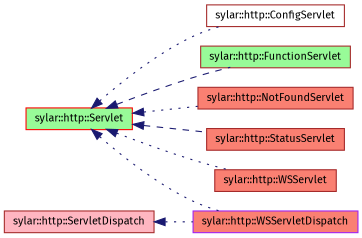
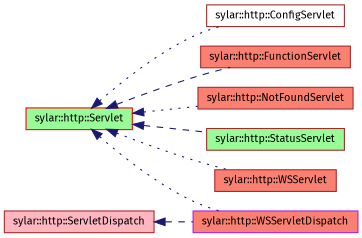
  digraph {
    fontname="Fira Sans"
    rankdir=LR
    node [color=brown fillcolor=salmon fontname="Fira Sans" fontsize=10 shape=record style=filled]
    edge [color=midnightblue dir=back fontname="Fira Sans" fontsize=10 labelfontname=Helvetica labelfontsize=10 style=dotted]
    n1 [color=red fillcolor=palegreen height=0.2 label="sylar::http::Servlet" width=0.4]
    n2 [fillcolor=white height=0.2 label="sylar::http::ConfigServlet" width=0.4]
-   n3 [fillcolor=palegreen height=0.2 label="sylar::http::FunctionServlet" width=0.4]
+   n3 [height=0.2 label="sylar::http::FunctionServlet" width=0.4]
    n4 [height=0.2 label="sylar::http::NotFoundServlet" width=0.4]
-   n5 [height=0.2 label="sylar::http::StatusServlet" width=0.4]
+   n5 [fillcolor=palegreen height=0.2 label="sylar::http::StatusServlet" width=0.4]
    n6 [height=0.2 label="sylar::http::WSServlet" width=0.4]
    n7 [color=purple height=0.2 label="sylar::http::WSServletDispatch" width=0.4]
    n8 [fillcolor=lightpink height=0.2 label="sylar::http::ServletDispatch" width=0.4]
    n1 -> n2
    n1 -> n3 [style=dashed]
    n1 -> n4
    n1 -> n5 [style=dashed]
    n1 -> n6
    n1 -> n7
-   n8 -> n7
+   n8 -> n7 [style=dashed]
  }
